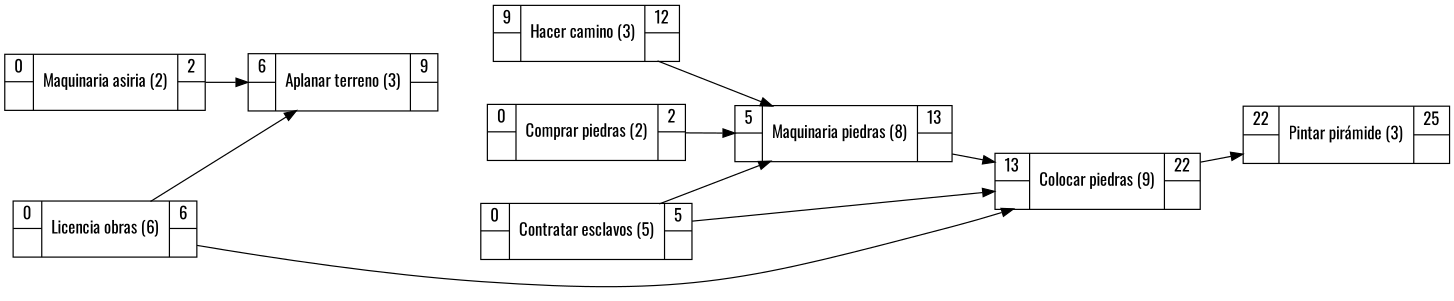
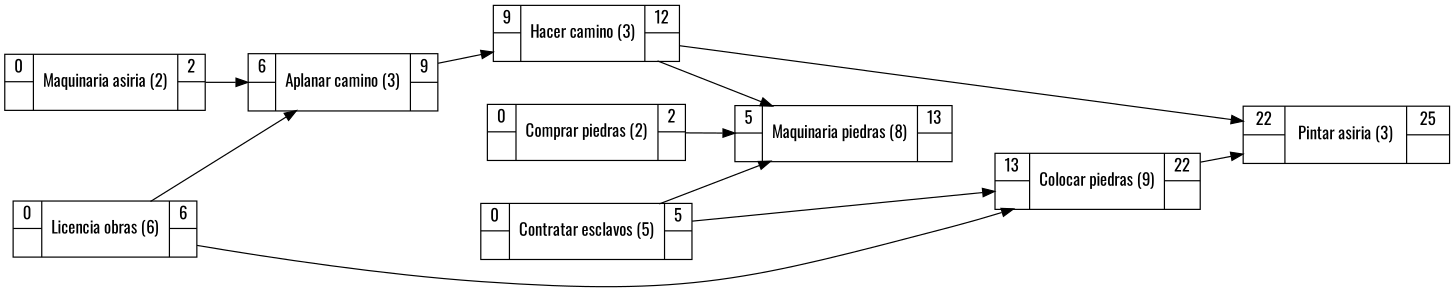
  digraph {
    fontname=Oswald
    nodesep=.5
    rankdir=LR
    ranksep=.5
    node [fontname=Oswald shape=record]
    edge [fontname=Oswald]
    n1 [label="{{0  | }  | { Licencia obras (6) }        | {6  | }}" width=.5]
-   n2 [label="{{6  | }  | { Aplanar terreno (3) }       | {9  | }}" width=.5]
+   n2 [label="{{6  | }  | { Aplanar camino (3) }       | {9  | }}" width=.5]
    n3 [label="{{13 | } | { Colocar piedras (9) }       | {22 | }}" width=.5]
    n4 [label="{{9  | } | { Hacer camino (3) }          | {12 | }}" width=.5]
-   n5 [label="{{22 | } | { Pintar pirámide (3) }       | {25 | }}" width=.5]
+   n5 [label="{{22 | } | { Pintar asiria (3) }       | {25 | }}" width=.5]
    n6 [label="{{5  | }  | { Maquinaria piedras (8) }      | {13 | }}" width=.5]
    n7 [label="{{0  | }  | { Comprar piedras (2) }       | {2  | }}" width=.5]
    n8 [label="{{0  | }  | { Maquinaria asiria (2) }     | {2  | }}" width=.5]
    n9 [label="{{0  | }  | { Contratar esclavos (5) }    | {5  | }}" width=.5]
    n1 -> n2
    n1 -> n3
+   n2 -> n4
    n3 -> n5
+   n4 -> n5
    n4 -> n6
-   n6 -> n3
    n7 -> n6
    n8 -> n2
    n9 -> n3
    n9 -> n6
  }
